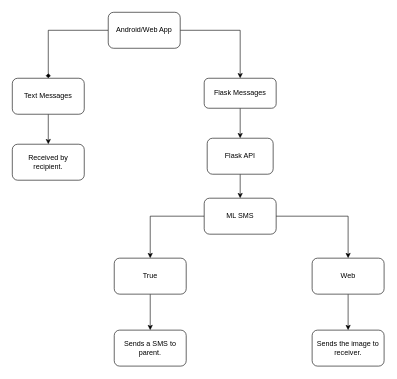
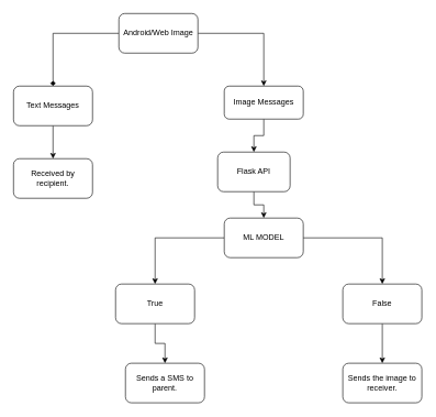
  <mxCell id="0" />
  <mxCell id="1" parent="0" />
  <mxCell id="2" style="edgeStyle=orthogonalEdgeStyle;rounded=0;orthogonalLoop=1;jettySize=auto;html=1;endArrow=diamond;" edge="1" parent="1" source="4" target="6"><mxGeometry relative="1" as="geometry" /></mxCell>
  <mxCell id="3" style="edgeStyle=orthogonalEdgeStyle;rounded=0;orthogonalLoop=1;jettySize=auto;html=1;entryX=0.5;entryY=0;entryDx=0;entryDy=0;" edge="1" parent="1" source="4" target="8"><mxGeometry relative="1" as="geometry" /></mxCell>
- <mxCell id="4" value="Android/Web App" style="rounded=1;whiteSpace=wrap;html=1;" vertex="1" parent="1"><mxGeometry x="180" y="20" width="120" height="60" as="geometry" /></mxCell>
+ <mxCell id="4" value="Android/Web Image" style="rounded=1;whiteSpace=wrap;html=1;" vertex="1" parent="1"><mxGeometry x="180" y="20" width="120" height="60" as="geometry" /></mxCell>
  <mxCell id="5" value="" style="edgeStyle=orthogonalEdgeStyle;rounded=0;orthogonalLoop=1;jettySize=auto;html=1;" edge="1" parent="1" source="6" target="20"><mxGeometry relative="1" as="geometry" /></mxCell>
  <mxCell id="6" value="Text Messages" style="rounded=1;whiteSpace=wrap;html=1;" vertex="1" parent="1"><mxGeometry x="20" y="130" width="120" height="60" as="geometry" /></mxCell>
  <mxCell id="7" style="edgeStyle=orthogonalEdgeStyle;rounded=0;orthogonalLoop=1;jettySize=auto;html=1;" edge="1" parent="1" source="8" target="10"><mxGeometry relative="1" as="geometry" /></mxCell>
- <mxCell id="8" value="Flask Messages" style="rounded=1;whiteSpace=wrap;html=1;" vertex="1" parent="1"><mxGeometry x="340" y="130" width="120" height="50" as="geometry" /></mxCell>
+ <mxCell id="8" value="Image Messages" style="rounded=1;whiteSpace=wrap;html=1;" vertex="1" parent="1"><mxGeometry x="340" y="130" width="120" height="50" as="geometry" /></mxCell>
  <mxCell id="9" style="edgeStyle=orthogonalEdgeStyle;rounded=0;orthogonalLoop=1;jettySize=auto;html=1;" edge="1" parent="1" source="10" target="13"><mxGeometry relative="1" as="geometry" /></mxCell>
- <mxCell id="10" value="Flask API" style="rounded=1;whiteSpace=wrap;html=1;" vertex="1" parent="1"><mxGeometry x="345" y="230" width="110" height="60" as="geometry" /></mxCell>
+ <mxCell id="10" value="Flask API" style="rounded=1;whiteSpace=wrap;html=1;" vertex="1" parent="1"><mxGeometry x="330" y="230" width="110" height="60" as="geometry" /></mxCell>
  <mxCell id="11" style="edgeStyle=orthogonalEdgeStyle;rounded=0;orthogonalLoop=1;jettySize=auto;html=1;entryX=0.5;entryY=0;entryDx=0;entryDy=0;" edge="1" parent="1" source="13" target="17"><mxGeometry relative="1" as="geometry" /></mxCell>
  <mxCell id="12" style="edgeStyle=orthogonalEdgeStyle;rounded=0;orthogonalLoop=1;jettySize=auto;html=1;" edge="1" parent="1" source="13" target="15"><mxGeometry relative="1" as="geometry" /></mxCell>
- <mxCell id="13" value="ML SMS" style="rounded=1;whiteSpace=wrap;html=1;" vertex="1" parent="1"><mxGeometry x="340" y="330" width="120" height="60" as="geometry" /></mxCell>
+ <mxCell id="13" value="ML MODEL" style="rounded=1;whiteSpace=wrap;html=1;" vertex="1" parent="1"><mxGeometry x="340" y="330" width="120" height="60" as="geometry" /></mxCell>
  <mxCell id="14" style="edgeStyle=orthogonalEdgeStyle;rounded=0;orthogonalLoop=1;jettySize=auto;html=1;entryX=0.5;entryY=0;entryDx=0;entryDy=0;" edge="1" parent="1" source="15" target="18"><mxGeometry relative="1" as="geometry" /></mxCell>
- <mxCell id="15" value="True" style="rounded=1;whiteSpace=wrap;html=1;" vertex="1" parent="1"><mxGeometry x="190" y="430" width="120" height="60" as="geometry" /></mxCell>
+ <mxCell id="15" value="True" style="rounded=1;whiteSpace=wrap;html=1;" vertex="1" parent="1"><mxGeometry x="175" y="430" width="120" height="60" as="geometry" /></mxCell>
  <mxCell id="16" value="" style="edgeStyle=orthogonalEdgeStyle;rounded=0;orthogonalLoop=1;jettySize=auto;html=1;" edge="1" parent="1" source="17" target="19"><mxGeometry relative="1" as="geometry" /></mxCell>
- <mxCell id="17" value="Web" style="rounded=1;whiteSpace=wrap;html=1;" vertex="1" parent="1"><mxGeometry x="520" y="430" width="120" height="60" as="geometry" /></mxCell>
+ <mxCell id="17" value="False" style="rounded=1;whiteSpace=wrap;html=1;" vertex="1" parent="1"><mxGeometry x="520" y="430" width="120" height="60" as="geometry" /></mxCell>
  <mxCell id="18" value="Sends a SMS to parent." style="rounded=1;whiteSpace=wrap;html=1;" vertex="1" parent="1"><mxGeometry x="190" y="550" width="120" height="60" as="geometry" /></mxCell>
  <mxCell id="19" value="Sends the image to receiver." style="rounded=1;whiteSpace=wrap;html=1;" vertex="1" parent="1"><mxGeometry x="520" y="550" width="120" height="60" as="geometry" /></mxCell>
  <mxCell id="20" value="Received by recipient." style="rounded=1;whiteSpace=wrap;html=1;" vertex="1" parent="1"><mxGeometry x="20" y="240" width="120" height="60" as="geometry" /></mxCell>
